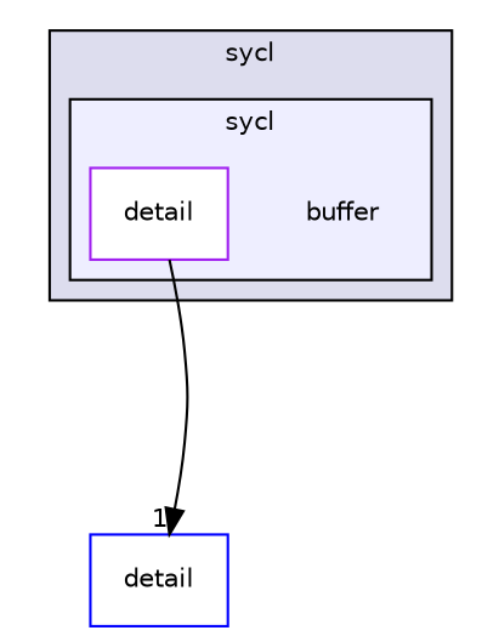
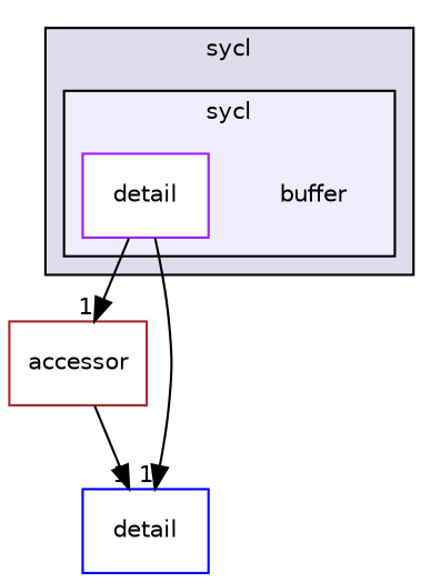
  digraph {
    compound=true
    node [fontname=Helvetica fontsize=10 shape=box]
    edge [headlabel=1 labeldistance=1.5 labelfontname=Helvetica labelfontsize=10]
    n1 [label=buffer shape=plaintext color=red]
    n2 [color=purple fillcolor=white label=detail style=filled]
+   n3 [color=brown label=accessor]
    n4 [label=detail color=blue]
    subgraph cluster_1 {
      bgcolor="#ddddee"
      fontname=Helvetica
      fontsize=10
      label=sycl
      pencolor=black
      subgraph cluster_2 {
        bgcolor="#eeeeff"
        fontname=Helvetica
        fontsize=10
        pencolor=black
        n1
        n2
      }
    }
+   n2 -> n3
    n2 -> n4
+   n3 -> n4
  }
